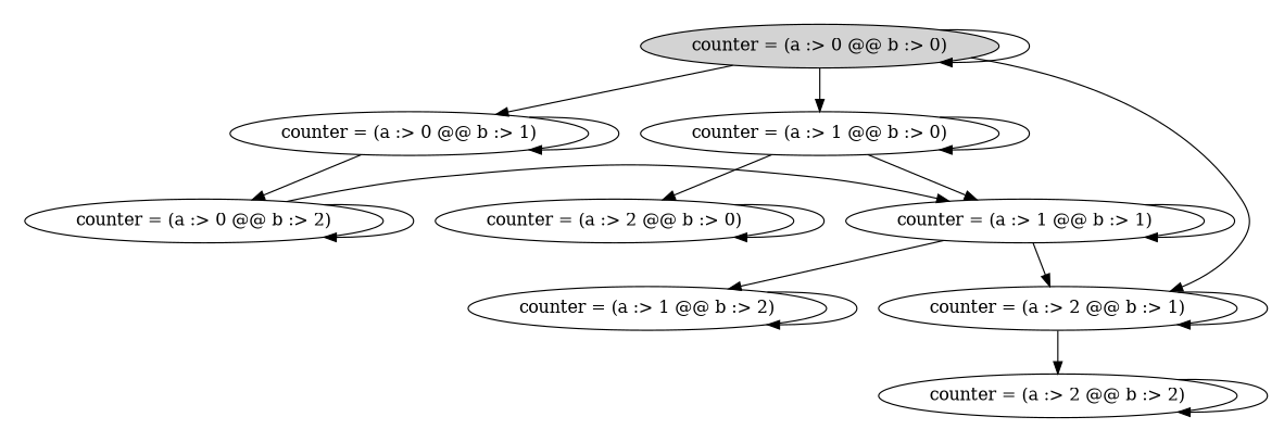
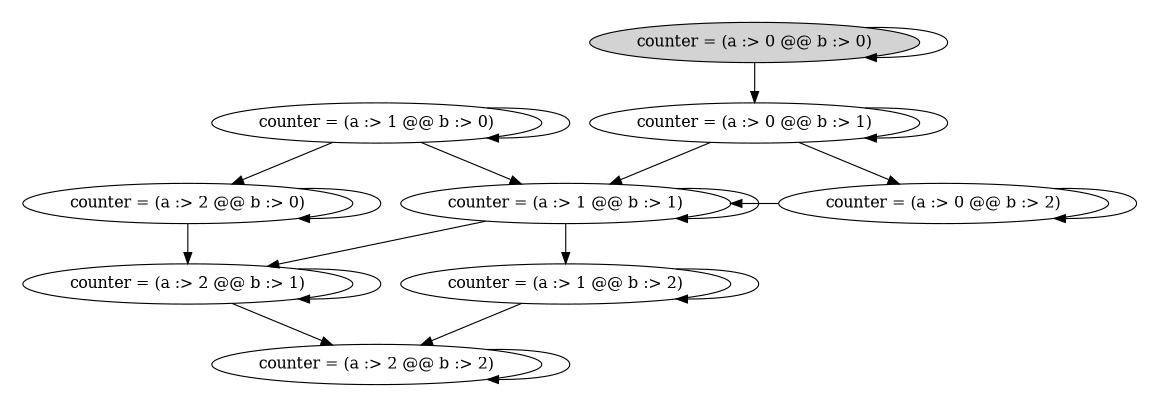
  digraph {
    nodesep=0.35
    n1 [label="counter = (a :> 0 @@ b :> 0)" style=filled]
    n2 [label="counter = (a :> 1 @@ b :> 0)"]
    n3 [label="counter = (a :> 0 @@ b :> 1)"]
    n4 [label="counter = (a :> 2 @@ b :> 0)"]
    n5 [label="counter = (a :> 1 @@ b :> 1)"]
    n6 [label="counter = (a :> 0 @@ b :> 2)"]
    n7 [label="counter = (a :> 2 @@ b :> 1)"]
    n8 [label="counter = (a :> 1 @@ b :> 2)"]
    n9 [label="counter = (a :> 2 @@ b :> 2)"]
    subgraph cluster_1 {
      color=white
      subgraph sub_2 {
        color=white
        rank=same
        n1
      }
      subgraph sub_3 {
        color=white
        rank=same
        n2
        n3
      }
      subgraph sub_4 {
        color=white
        rank=same
        n4
        n5
        n6
      }
      subgraph sub_5 {
        color=white
        rank=same
        n7
        n8
      }
      subgraph sub_6 {
        color=white
        rank=same
        n9
      }
    }
    n1 -> n1
-   n1 -> n2
    n1 -> n3
    n2 -> n2
    n2 -> n4
    n2 -> n5
    n3 -> n3
+   n3 -> n5
    n3 -> n6
    n4 -> n4
-   n1 -> n7
+   n4 -> n7
    n5 -> n5
    n5 -> n7
    n5 -> n8
    n6 -> n5
    n6 -> n6
    n7 -> n7
    n7 -> n9
    n8 -> n8
+   n8 -> n9
    n9 -> n9
  }
